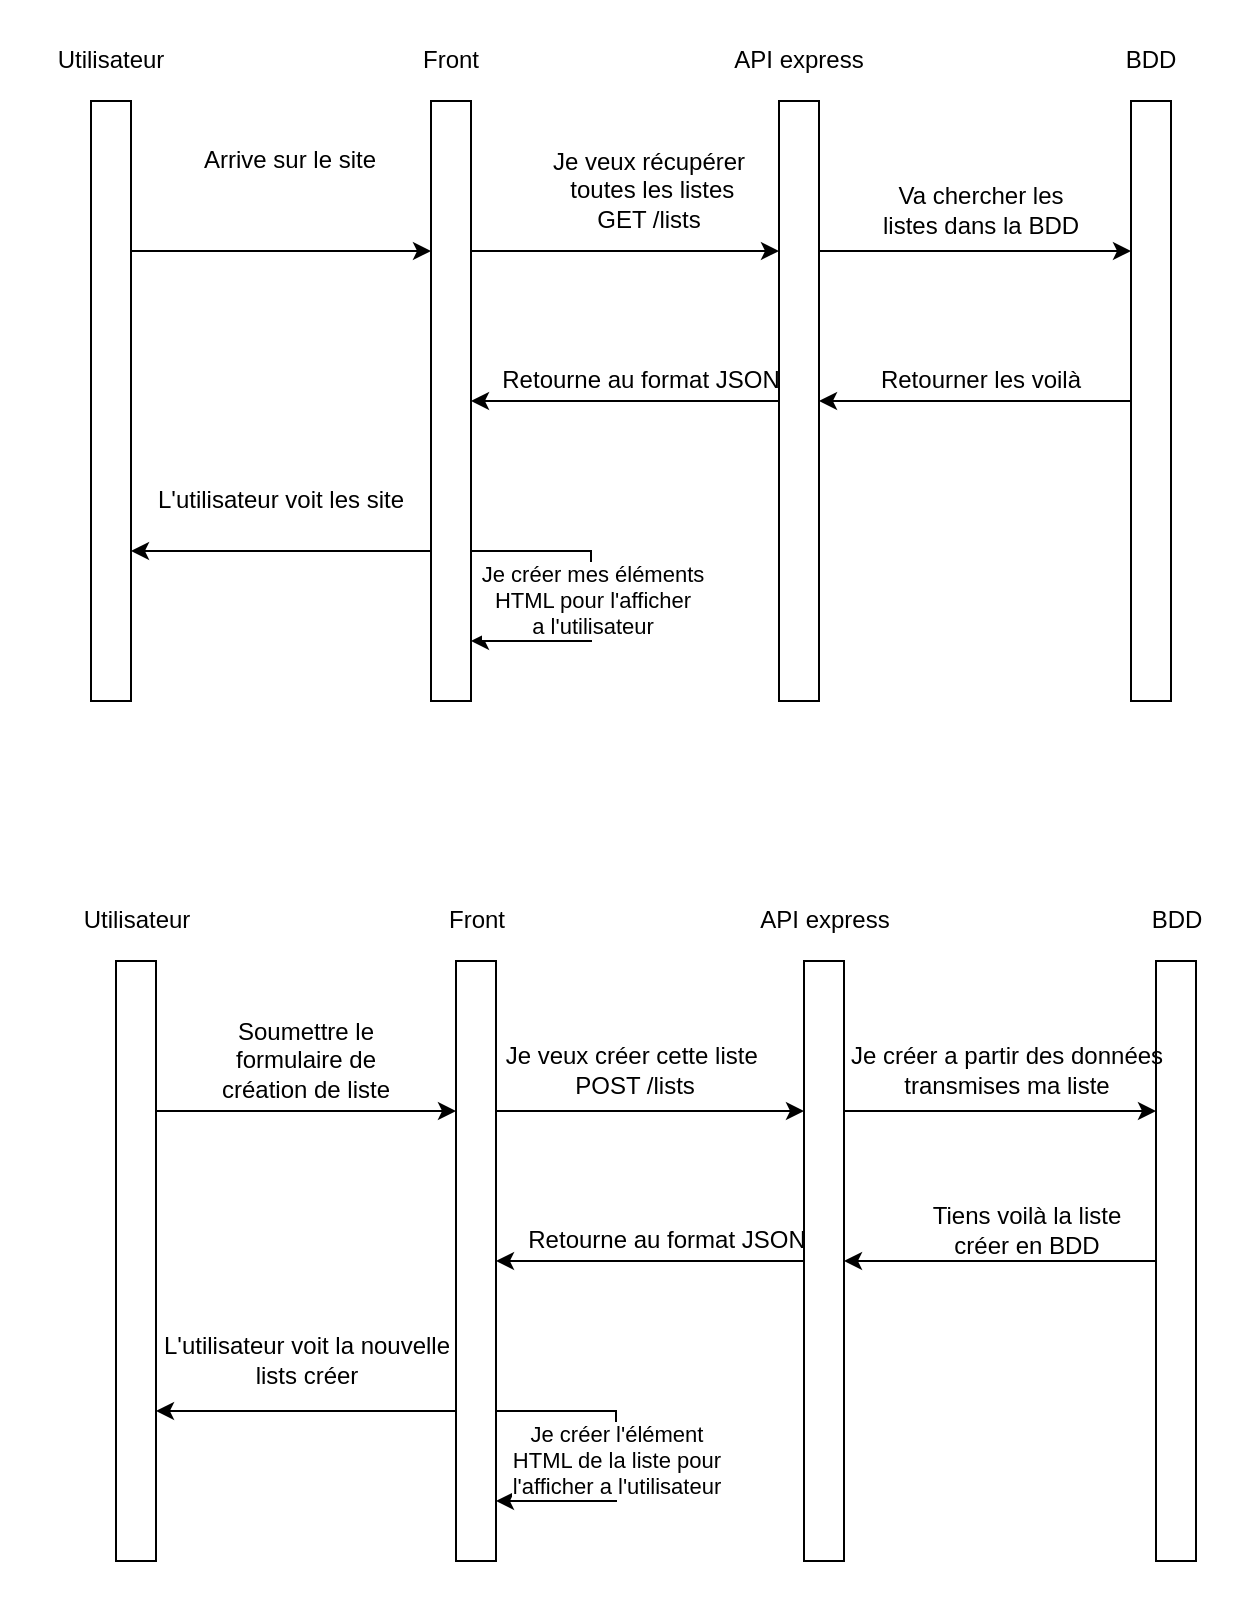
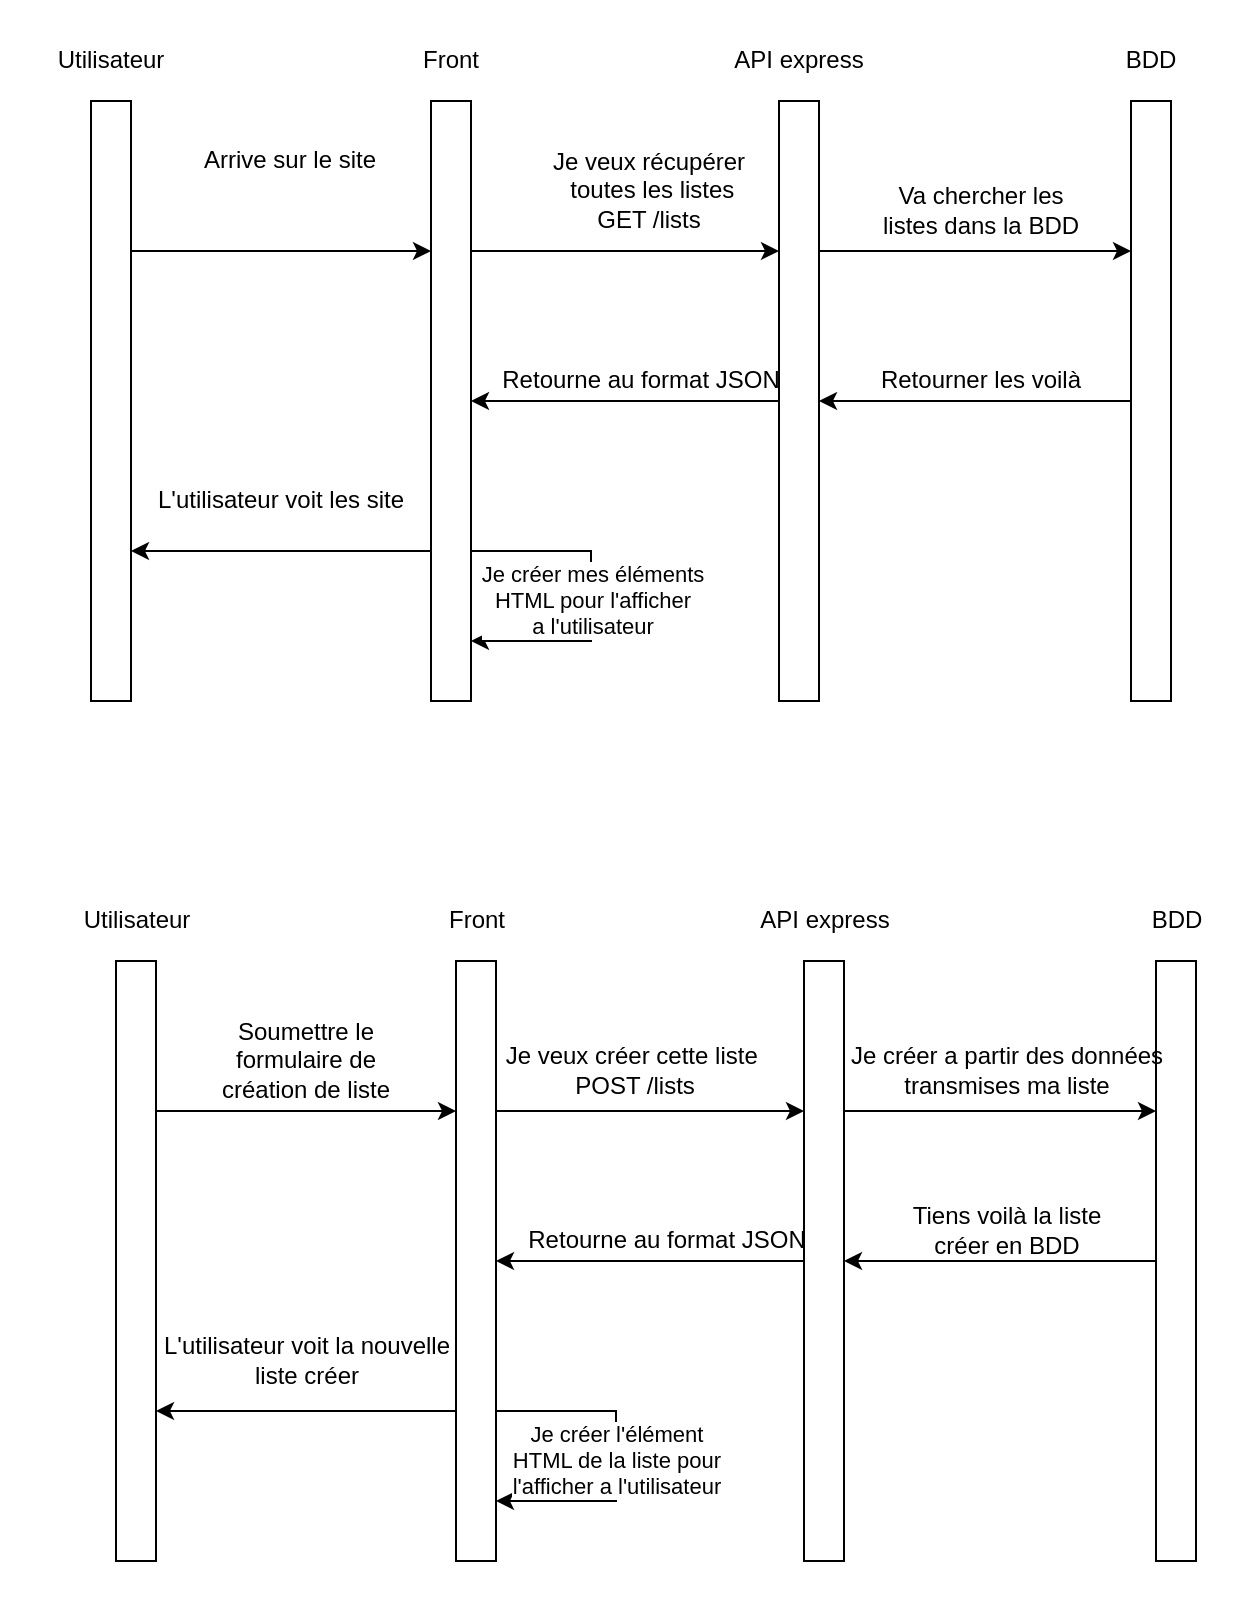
  <mxCell id="0" />
  <mxCell id="1" parent="0" />
  <mxCell id="2" style="edgeStyle=orthogonalEdgeStyle;rounded=0;orthogonalLoop=1;jettySize=auto;html=1;exitX=1;exitY=0.75;exitDx=0;exitDy=0;" edge="1" parent="1" source="5"><mxGeometry relative="1" as="geometry"><mxPoint x="235" y="320" as="targetPoint" /><Array as="points"><mxPoint x="295" y="275" /></Array></mxGeometry></mxCell>
  <mxCell id="3" value="Je créer mes éléments&lt;br&gt;HTML pour l'afficher&lt;br&gt;a l'utilisateur" style="edgeLabel;html=1;align=center;verticalAlign=middle;resizable=0;points=[];" vertex="1" connectable="0" parent="2"><mxGeometry x="0.018" relative="1" as="geometry"><mxPoint as="offset" /></mxGeometry></mxCell>
  <mxCell id="4" style="edgeStyle=orthogonalEdgeStyle;rounded=0;orthogonalLoop=1;jettySize=auto;html=1;exitX=0;exitY=0.75;exitDx=0;exitDy=0;entryX=1;entryY=0.75;entryDx=0;entryDy=0;" edge="1" parent="1" source="5" target="12"><mxGeometry relative="1" as="geometry" /></mxCell>
  <mxCell id="5" value="" style="rounded=0;whiteSpace=wrap;html=1;" vertex="1" parent="1"><mxGeometry x="215" y="50" width="20" height="300" as="geometry" /></mxCell>
  <mxCell id="6" style="edgeStyle=orthogonalEdgeStyle;rounded=0;orthogonalLoop=1;jettySize=auto;html=1;exitX=1;exitY=0.25;exitDx=0;exitDy=0;entryX=0;entryY=0.25;entryDx=0;entryDy=0;" edge="1" parent="1" source="8" target="15"><mxGeometry relative="1" as="geometry" /></mxCell>
  <mxCell id="7" style="edgeStyle=orthogonalEdgeStyle;rounded=0;orthogonalLoop=1;jettySize=auto;html=1;exitX=0;exitY=0.5;exitDx=0;exitDy=0;entryX=1;entryY=0.5;entryDx=0;entryDy=0;" edge="1" parent="1" source="8" target="5"><mxGeometry relative="1" as="geometry" /></mxCell>
  <mxCell id="8" value="" style="rounded=0;whiteSpace=wrap;html=1;" vertex="1" parent="1"><mxGeometry x="389" y="50" width="20" height="300" as="geometry" /></mxCell>
  <mxCell id="9" value="Front" style="text;html=1;align=center;verticalAlign=middle;resizable=0;points=[];autosize=1;strokeColor=none;" vertex="1" parent="1"><mxGeometry x="205" y="20" width="40" height="20" as="geometry" /></mxCell>
  <mxCell id="10" value="API express" style="text;html=1;align=center;verticalAlign=middle;resizable=0;points=[];autosize=1;strokeColor=none;" vertex="1" parent="1"><mxGeometry x="359" y="20" width="80" height="20" as="geometry" /></mxCell>
  <mxCell id="11" style="edgeStyle=orthogonalEdgeStyle;rounded=0;orthogonalLoop=1;jettySize=auto;html=1;exitX=1;exitY=0.25;exitDx=0;exitDy=0;entryX=0;entryY=0.25;entryDx=0;entryDy=0;" edge="1" parent="1" source="12" target="5"><mxGeometry relative="1" as="geometry" /></mxCell>
  <mxCell id="12" value="" style="rounded=0;whiteSpace=wrap;html=1;" vertex="1" parent="1"><mxGeometry x="45" y="50" width="20" height="300" as="geometry" /></mxCell>
  <mxCell id="13" value="Utilisateur" style="text;html=1;align=center;verticalAlign=middle;resizable=0;points=[];autosize=1;strokeColor=none;" vertex="1" parent="1"><mxGeometry x="20" y="20" width="70" height="20" as="geometry" /></mxCell>
  <mxCell id="14" style="edgeStyle=orthogonalEdgeStyle;rounded=0;orthogonalLoop=1;jettySize=auto;html=1;entryX=1;entryY=0.5;entryDx=0;entryDy=0;" edge="1" parent="1" source="15" target="8"><mxGeometry relative="1" as="geometry" /></mxCell>
  <mxCell id="15" value="" style="rounded=0;whiteSpace=wrap;html=1;" vertex="1" parent="1"><mxGeometry x="565" y="50" width="20" height="300" as="geometry" /></mxCell>
  <mxCell id="16" value="BDD" style="text;html=1;align=center;verticalAlign=middle;resizable=0;points=[];autosize=1;strokeColor=none;" vertex="1" parent="1"><mxGeometry x="555" y="20" width="40" height="20" as="geometry" /></mxCell>
  <mxCell id="17" value="Arrive sur le site" style="text;html=1;strokeColor=none;fillColor=none;align=center;verticalAlign=middle;whiteSpace=wrap;rounded=0;" vertex="1" parent="1"><mxGeometry x="100" y="70" width="90" height="20" as="geometry" /></mxCell>
  <mxCell id="18" style="edgeStyle=orthogonalEdgeStyle;rounded=0;orthogonalLoop=1;jettySize=auto;html=1;exitX=1;exitY=0.25;exitDx=0;exitDy=0;entryX=0;entryY=0.25;entryDx=0;entryDy=0;" edge="1" parent="1" source="5" target="8"><mxGeometry relative="1" as="geometry"><mxPoint x="235" y="135" as="sourcePoint" /><mxPoint x="385" y="135" as="targetPoint" /></mxGeometry></mxCell>
  <mxCell id="19" value="Je veux récupérer&lt;br&gt;&amp;nbsp;toutes les listes&lt;br&gt;GET /lists" style="text;html=1;align=center;verticalAlign=middle;resizable=0;points=[];autosize=1;strokeColor=none;" vertex="1" parent="1"><mxGeometry x="269" y="70" width="110" height="50" as="geometry" /></mxCell>
  <mxCell id="20" value="Va chercher les &lt;br&gt;listes dans la BDD" style="text;html=1;align=center;verticalAlign=middle;resizable=0;points=[];autosize=1;strokeColor=none;" vertex="1" parent="1"><mxGeometry x="435" y="90" width="110" height="30" as="geometry" /></mxCell>
  <mxCell id="21" value="Retourner les voilà" style="text;html=1;align=center;verticalAlign=middle;resizable=0;points=[];autosize=1;strokeColor=none;" vertex="1" parent="1"><mxGeometry x="420" y="180" width="140" height="20" as="geometry" /></mxCell>
  <mxCell id="22" value="Retourne au format JSON" style="text;html=1;align=center;verticalAlign=middle;resizable=0;points=[];autosize=1;strokeColor=none;" vertex="1" parent="1"><mxGeometry x="245" y="180" width="150" height="20" as="geometry" /></mxCell>
  <mxCell id="23" value="L'utilisateur voit les site" style="text;html=1;align=center;verticalAlign=middle;resizable=0;points=[];autosize=1;strokeColor=none;" vertex="1" parent="1"><mxGeometry x="65" y="240" width="150" height="20" as="geometry" /></mxCell>
  <mxCell id="24" style="edgeStyle=orthogonalEdgeStyle;rounded=0;orthogonalLoop=1;jettySize=auto;html=1;exitX=1;exitY=0.75;exitDx=0;exitDy=0;" edge="1" parent="1" source="27"><mxGeometry relative="1" as="geometry"><mxPoint x="247.5" y="750" as="targetPoint" /><Array as="points"><mxPoint x="307.5" y="705" /></Array></mxGeometry></mxCell>
  <mxCell id="25" value="Je créer l'élément&lt;br&gt;HTML de la liste pour &lt;br&gt;l'afficher a l'utilisateur" style="edgeLabel;html=1;align=center;verticalAlign=middle;resizable=0;points=[];" vertex="1" connectable="0" parent="24"><mxGeometry x="0.018" relative="1" as="geometry"><mxPoint as="offset" /></mxGeometry></mxCell>
  <mxCell id="26" style="edgeStyle=orthogonalEdgeStyle;rounded=0;orthogonalLoop=1;jettySize=auto;html=1;exitX=0;exitY=0.75;exitDx=0;exitDy=0;entryX=1;entryY=0.75;entryDx=0;entryDy=0;" edge="1" parent="1" source="27" target="34"><mxGeometry relative="1" as="geometry" /></mxCell>
  <mxCell id="27" value="" style="rounded=0;whiteSpace=wrap;html=1;" vertex="1" parent="1"><mxGeometry x="227.5" y="480" width="20" height="300" as="geometry" /></mxCell>
  <mxCell id="28" style="edgeStyle=orthogonalEdgeStyle;rounded=0;orthogonalLoop=1;jettySize=auto;html=1;exitX=1;exitY=0.25;exitDx=0;exitDy=0;entryX=0;entryY=0.25;entryDx=0;entryDy=0;" edge="1" parent="1" source="30" target="37"><mxGeometry relative="1" as="geometry" /></mxCell>
  <mxCell id="29" style="edgeStyle=orthogonalEdgeStyle;rounded=0;orthogonalLoop=1;jettySize=auto;html=1;exitX=0;exitY=0.5;exitDx=0;exitDy=0;entryX=1;entryY=0.5;entryDx=0;entryDy=0;" edge="1" parent="1" source="30" target="27"><mxGeometry relative="1" as="geometry" /></mxCell>
  <mxCell id="30" value="" style="rounded=0;whiteSpace=wrap;html=1;" vertex="1" parent="1"><mxGeometry x="401.5" y="480" width="20" height="300" as="geometry" /></mxCell>
  <mxCell id="31" value="Front" style="text;html=1;align=center;verticalAlign=middle;resizable=0;points=[];autosize=1;strokeColor=none;" vertex="1" parent="1"><mxGeometry x="217.5" y="450" width="40" height="20" as="geometry" /></mxCell>
  <mxCell id="32" value="API express" style="text;html=1;align=center;verticalAlign=middle;resizable=0;points=[];autosize=1;strokeColor=none;" vertex="1" parent="1"><mxGeometry x="371.5" y="450" width="80" height="20" as="geometry" /></mxCell>
  <mxCell id="33" style="edgeStyle=orthogonalEdgeStyle;rounded=0;orthogonalLoop=1;jettySize=auto;html=1;exitX=1;exitY=0.25;exitDx=0;exitDy=0;entryX=0;entryY=0.25;entryDx=0;entryDy=0;" edge="1" parent="1" source="34" target="27"><mxGeometry relative="1" as="geometry" /></mxCell>
  <mxCell id="34" value="" style="rounded=0;whiteSpace=wrap;html=1;" vertex="1" parent="1"><mxGeometry x="57.5" y="480" width="20" height="300" as="geometry" /></mxCell>
  <mxCell id="35" value="Utilisateur" style="text;html=1;align=center;verticalAlign=middle;resizable=0;points=[];autosize=1;strokeColor=none;" vertex="1" parent="1"><mxGeometry x="32.5" y="450" width="70" height="20" as="geometry" /></mxCell>
  <mxCell id="36" style="edgeStyle=orthogonalEdgeStyle;rounded=0;orthogonalLoop=1;jettySize=auto;html=1;entryX=1;entryY=0.5;entryDx=0;entryDy=0;" edge="1" parent="1" source="37" target="30"><mxGeometry relative="1" as="geometry" /></mxCell>
  <mxCell id="37" value="" style="rounded=0;whiteSpace=wrap;html=1;" vertex="1" parent="1"><mxGeometry x="577.5" y="480" width="20" height="300" as="geometry" /></mxCell>
  <mxCell id="38" value="BDD" style="text;html=1;align=center;verticalAlign=middle;resizable=0;points=[];autosize=1;strokeColor=none;" vertex="1" parent="1"><mxGeometry x="567.5" y="450" width="40" height="20" as="geometry" /></mxCell>
  <mxCell id="39" value="Soumettre le formulaire de création de liste" style="text;html=1;strokeColor=none;fillColor=none;align=center;verticalAlign=middle;whiteSpace=wrap;rounded=0;" vertex="1" parent="1"><mxGeometry x="107.5" y="520" width="90" height="20" as="geometry" /></mxCell>
  <mxCell id="40" style="edgeStyle=orthogonalEdgeStyle;rounded=0;orthogonalLoop=1;jettySize=auto;html=1;exitX=1;exitY=0.25;exitDx=0;exitDy=0;entryX=0;entryY=0.25;entryDx=0;entryDy=0;" edge="1" parent="1" source="27" target="30"><mxGeometry relative="1" as="geometry"><mxPoint x="247.5" y="565" as="sourcePoint" /><mxPoint x="397.5" y="565" as="targetPoint" /></mxGeometry></mxCell>
  <mxCell id="41" value="Je veux créer cette liste&amp;nbsp;&lt;br&gt;POST /lists" style="text;html=1;align=center;verticalAlign=middle;resizable=0;points=[];autosize=1;strokeColor=none;" vertex="1" parent="1"><mxGeometry x="246.5" y="520" width="140" height="30" as="geometry" /></mxCell>
  <mxCell id="42" value="Je créer a partir des données&lt;br&gt;transmises ma liste" style="text;html=1;align=center;verticalAlign=middle;resizable=0;points=[];autosize=1;strokeColor=none;" vertex="1" parent="1"><mxGeometry x="417.5" y="520" width="170" height="30" as="geometry" /></mxCell>
- <mxCell id="43" value="Tiens voilà la liste&lt;br&gt;créer en BDD" style="text;html=1;align=center;verticalAlign=middle;resizable=0;points=[];autosize=1;strokeColor=none;" vertex="1" parent="1"><mxGeometry x="457.5" y="600" width="110" height="30" as="geometry" /></mxCell>
+ <mxCell id="43" value="Tiens voilà la liste&lt;br&gt;créer en BDD" style="text;html=1;align=center;verticalAlign=middle;resizable=0;points=[];autosize=1;strokeColor=none;" vertex="1" parent="1"><mxGeometry x="447.5" y="600" width="110" height="30" as="geometry" /></mxCell>
  <mxCell id="44" value="Retourne au format JSON" style="text;html=1;align=center;verticalAlign=middle;resizable=0;points=[];autosize=1;strokeColor=none;" vertex="1" parent="1"><mxGeometry x="257.5" y="610" width="150" height="20" as="geometry" /></mxCell>
- <mxCell id="45" value="L'utilisateur voit la nouvelle&lt;br&gt;lists créer" style="text;html=1;align=center;verticalAlign=middle;resizable=0;points=[];autosize=1;strokeColor=none;" vertex="1" parent="1"><mxGeometry x="72.5" y="665" width="160" height="30" as="geometry" /></mxCell>
+ <mxCell id="45" value="L'utilisateur voit la nouvelle&lt;br&gt;liste créer" style="text;html=1;align=center;verticalAlign=middle;resizable=0;points=[];autosize=1;strokeColor=none;" vertex="1" parent="1"><mxGeometry x="72.5" y="665" width="160" height="30" as="geometry" /></mxCell>
